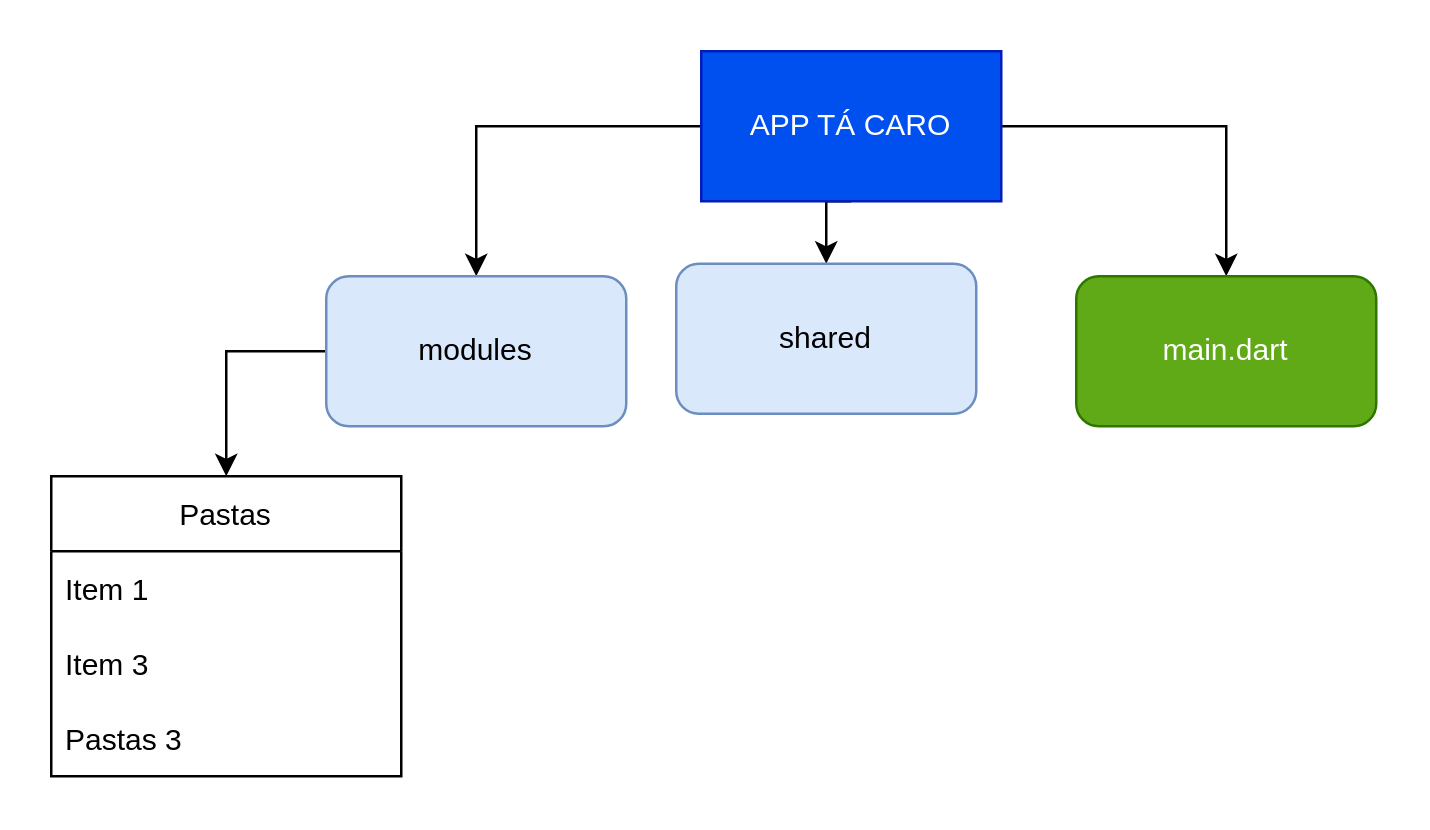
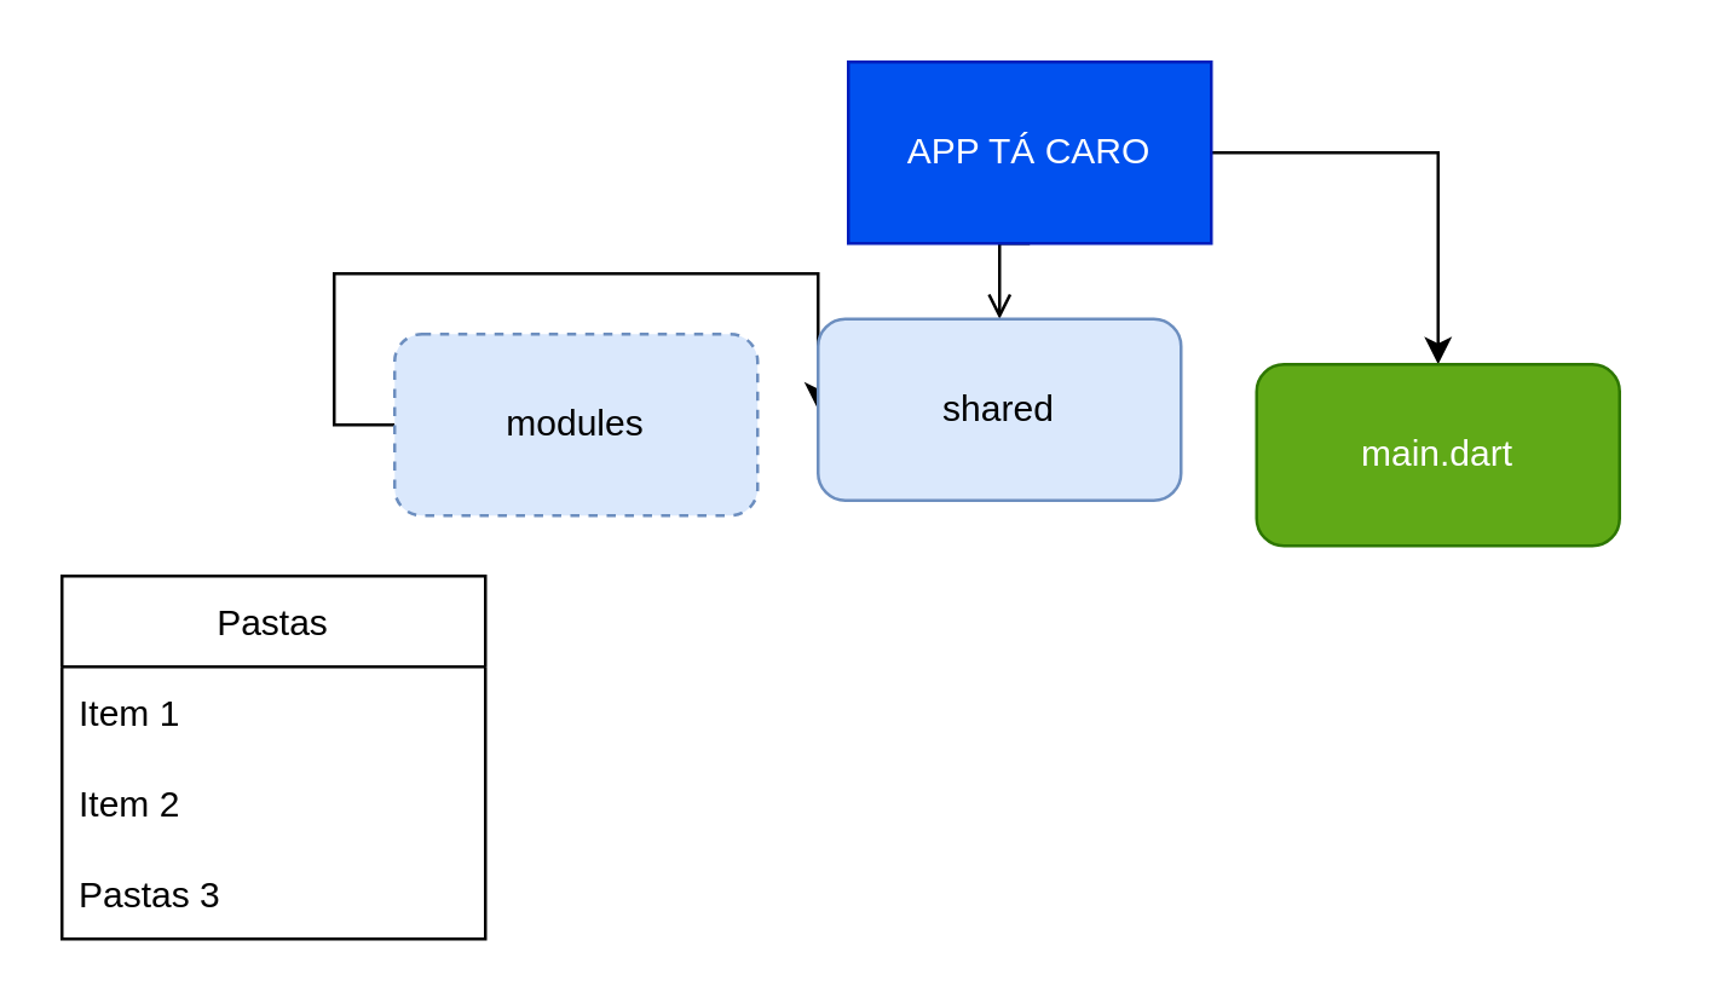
  <mxCell id="0" />
  <mxCell id="1" parent="0" />
- <mxCell id="2" style="edgeStyle=orthogonalEdgeStyle;rounded=0;orthogonalLoop=1;jettySize=auto;html=1;exitX=0;exitY=0.5;exitDx=0;exitDy=0;entryX=0.5;entryY=0;entryDx=0;entryDy=0;" edge="1" parent="1" source="5" target="7"><mxGeometry relative="1" as="geometry" /></mxCell>
- <mxCell id="3" style="edgeStyle=orthogonalEdgeStyle;rounded=0;orthogonalLoop=1;jettySize=auto;html=1;exitX=0.5;exitY=1;exitDx=0;exitDy=0;entryX=0.5;entryY=0;entryDx=0;entryDy=0;" edge="1" parent="1" source="5" target="8"><mxGeometry relative="1" as="geometry" /></mxCell>
+ <mxCell id="3" style="edgeStyle=orthogonalEdgeStyle;rounded=0;orthogonalLoop=1;jettySize=auto;html=1;exitX=0.5;exitY=1;exitDx=0;exitDy=0;entryX=0.5;entryY=0;entryDx=0;entryDy=0;endArrow=open;" edge="1" parent="1" source="5" target="8"><mxGeometry relative="1" as="geometry" /></mxCell>
  <mxCell id="4" style="edgeStyle=orthogonalEdgeStyle;rounded=0;orthogonalLoop=1;jettySize=auto;html=1;exitX=1;exitY=0.5;exitDx=0;exitDy=0;entryX=0.5;entryY=0;entryDx=0;entryDy=0;" edge="1" parent="1" source="5" target="9"><mxGeometry relative="1" as="geometry" /></mxCell>
  <mxCell id="5" value="APP TÁ CARO" style="rounded=0;whiteSpace=wrap;html=1;fillColor=#0050ef;strokeColor=#001DBC;fontColor=#ffffff;" vertex="1" parent="1"><mxGeometry x="280" y="20" width="120" height="60" as="geometry" /></mxCell>
- <mxCell id="6" style="edgeStyle=orthogonalEdgeStyle;rounded=0;orthogonalLoop=1;jettySize=auto;html=1;exitX=0;exitY=0.5;exitDx=0;exitDy=0;entryX=0.5;entryY=0;entryDx=0;entryDy=0;" edge="1" parent="1" source="7" target="10"><mxGeometry relative="1" as="geometry" /></mxCell>
- <mxCell id="7" value="modules" style="rounded=1;whiteSpace=wrap;html=1;fillColor=#dae8fc;strokeColor=#6c8ebf;" vertex="1" parent="1"><mxGeometry x="130" y="110" width="120" height="60" as="geometry" /></mxCell>
+ <mxCell id="6" style="edgeStyle=orthogonalEdgeStyle;rounded=0;orthogonalLoop=1;jettySize=auto;html=1;exitX=0;exitY=0.5;exitDx=0;exitDy=0;" edge="1" parent="1" source="7" target="8"><mxGeometry relative="1" as="geometry" /></mxCell>
+ <mxCell id="7" value="modules" style="rounded=1;whiteSpace=wrap;html=1;fillColor=#dae8fc;strokeColor=#6c8ebf;dashed=1;" vertex="1" parent="1"><mxGeometry x="130" y="110" width="120" height="60" as="geometry" /></mxCell>
  <mxCell id="8" value="shared" style="rounded=1;whiteSpace=wrap;html=1;fillColor=#dae8fc;strokeColor=#6c8ebf;" vertex="1" parent="1"><mxGeometry x="270" y="105" width="120" height="60" as="geometry" /></mxCell>
- <mxCell id="9" value="main.dart" style="rounded=1;whiteSpace=wrap;html=1;fillColor=#60a917;strokeColor=#2D7600;fontColor=#ffffff;" vertex="1" parent="1"><mxGeometry x="430" y="110" width="120" height="60" as="geometry" /></mxCell>
+ <mxCell id="9" value="main.dart" style="rounded=1;whiteSpace=wrap;html=1;fillColor=#60a917;strokeColor=#2D7600;fontColor=#ffffff;" vertex="1" parent="1"><mxGeometry x="415" y="120" width="120" height="60" as="geometry" /></mxCell>
  <mxCell id="10" value="Pastas" style="swimlane;fontStyle=0;childLayout=stackLayout;horizontal=1;startSize=30;horizontalStack=0;resizeParent=1;resizeParentMax=0;resizeLast=0;collapsible=1;marginBottom=0;" vertex="1" parent="1"><mxGeometry x="20" y="190" width="140" height="120" as="geometry" /></mxCell>
  <mxCell id="11" value="Item 1" style="text;strokeColor=none;fillColor=none;align=left;verticalAlign=middle;spacingLeft=4;spacingRight=4;overflow=hidden;points=[[0,0.5],[1,0.5]];portConstraint=eastwest;rotatable=0;" vertex="1" parent="10"><mxGeometry y="30" width="140" height="30" as="geometry" /></mxCell>
- <mxCell id="12" value="Item 3" style="text;strokeColor=none;fillColor=none;align=left;verticalAlign=middle;spacingLeft=4;spacingRight=4;overflow=hidden;points=[[0,0.5],[1,0.5]];portConstraint=eastwest;rotatable=0;" vertex="1" parent="10"><mxGeometry y="60" width="140" height="30" as="geometry" /></mxCell>
+ <mxCell id="12" value="Item 2" style="text;strokeColor=none;fillColor=none;align=left;verticalAlign=middle;spacingLeft=4;spacingRight=4;overflow=hidden;points=[[0,0.5],[1,0.5]];portConstraint=eastwest;rotatable=0;" vertex="1" parent="10"><mxGeometry y="60" width="140" height="30" as="geometry" /></mxCell>
  <mxCell id="13" value="Pastas 3" style="text;strokeColor=none;fillColor=none;align=left;verticalAlign=middle;spacingLeft=4;spacingRight=4;overflow=hidden;points=[[0,0.5],[1,0.5]];portConstraint=eastwest;rotatable=0;" vertex="1" parent="10"><mxGeometry y="90" width="140" height="30" as="geometry" /></mxCell>
